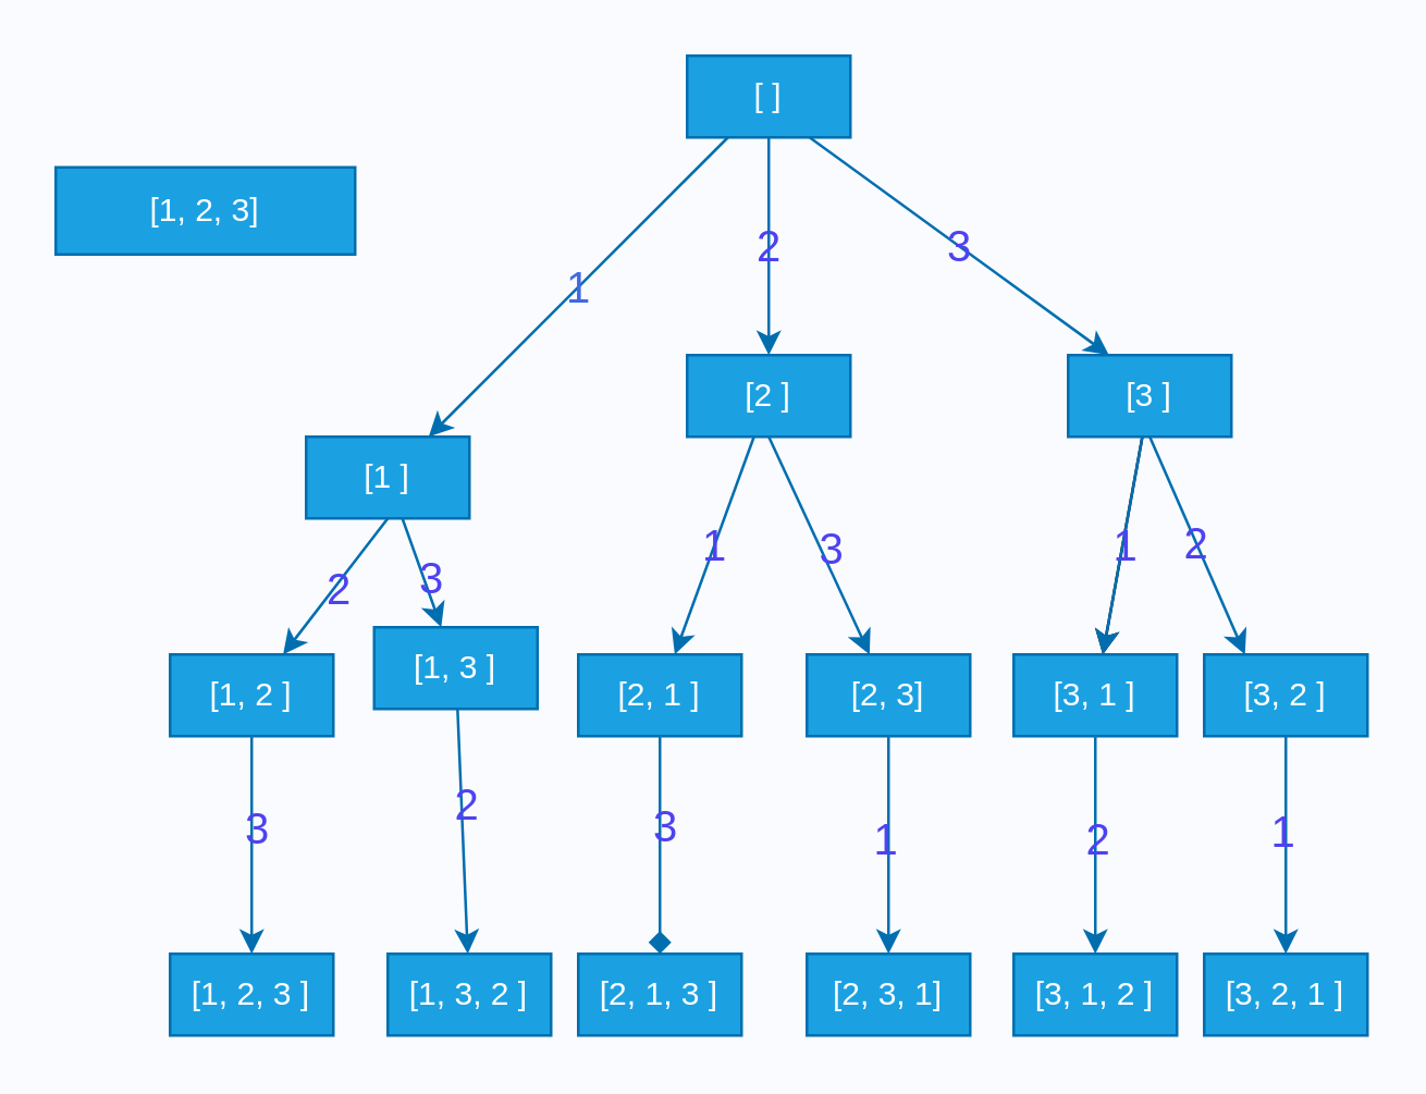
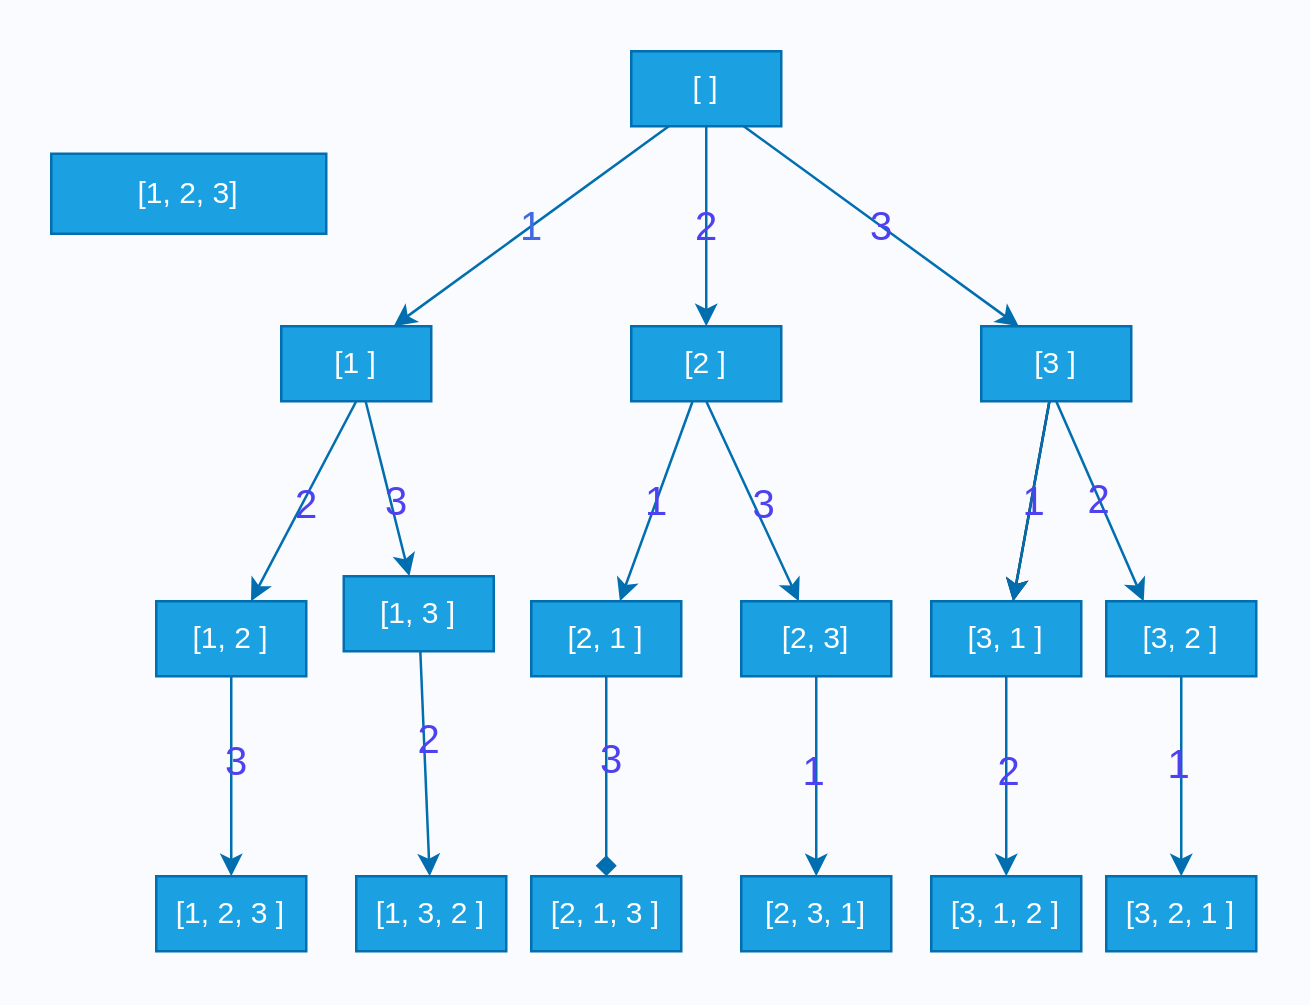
  <mxCell id="0" />
  <mxCell id="1" parent="0" />
  <mxCell id="2" value="&lt;font style=&quot;font-size: 16px;&quot;&gt;2&lt;/font&gt;" style="edgeStyle=none;html=1;labelBackgroundColor=none;fillColor=#1ba1e2;strokeColor=#006EAF;fontSize=16;fontColor=#4e42f0;" parent="1" source="5" target="9" edge="1"><mxGeometry relative="1" as="geometry"><mxPoint as="offset" /></mxGeometry></mxCell>
  <mxCell id="3" value="&lt;font color=&quot;#4169e1&quot; style=&quot;font-size: 16px;&quot;&gt;1&lt;/font&gt;" style="edgeStyle=none;html=1;exitX=0.25;exitY=1;exitDx=0;exitDy=0;entryX=0.75;entryY=0;entryDx=0;entryDy=0;labelBackgroundColor=none;fillColor=#1ba1e2;strokeColor=#006EAF;spacing=2;fontSize=16;" parent="1" source="5" target="14" edge="1"><mxGeometry x="-0.0" relative="1" as="geometry"><mxPoint as="offset" /></mxGeometry></mxCell>
  <mxCell id="4" value="3" style="edgeStyle=none;html=1;exitX=0.75;exitY=1;exitDx=0;exitDy=0;entryX=0.25;entryY=0;entryDx=0;entryDy=0;labelBackgroundColor=none;fillColor=#1ba1e2;strokeColor=#006EAF;fontSize=16;fontColor=#4e42f0;" parent="1" source="5" target="20" edge="1"><mxGeometry relative="1" as="geometry" /></mxCell>
  <mxCell id="5" value="[ ]" style="text;strokeColor=#006EAF;align=center;fillColor=#1ba1e2;html=1;verticalAlign=middle;whiteSpace=wrap;rounded=0;labelBackgroundColor=none;fontColor=#ffffff;" parent="1" vertex="1"><mxGeometry x="252" y="20" width="60" height="30" as="geometry" /></mxCell>
  <mxCell id="6" value="1" style="edgeStyle=none;html=1;labelBackgroundColor=none;fillColor=#1ba1e2;strokeColor=#006EAF;fontSize=16;fontColor=#4e42f0;" parent="1" source="9" target="30" edge="1"><mxGeometry relative="1" as="geometry" /></mxCell>
  <mxCell id="7" style="edgeStyle=none;html=1;exitX=0.5;exitY=1;exitDx=0;exitDy=0;labelBackgroundColor=none;fillColor=#1ba1e2;strokeColor=#006EAF;" parent="1" source="9" target="33" edge="1"><mxGeometry relative="1" as="geometry" /></mxCell>
  <mxCell id="8" value="3" style="edgeLabel;html=1;align=center;verticalAlign=middle;resizable=0;points=[];labelBackgroundColor=none;fontSize=16;fontColor=#4e42f0;" parent="7" vertex="1" connectable="0"><mxGeometry x="0.033" y="3" relative="1" as="geometry"><mxPoint as="offset" /></mxGeometry></mxCell>
  <mxCell id="9" value="[2 ]" style="text;strokeColor=#006EAF;align=center;fillColor=#1ba1e2;html=1;verticalAlign=middle;whiteSpace=wrap;rounded=0;fontColor=#ffffff;labelBackgroundColor=none;" parent="1" vertex="1"><mxGeometry x="252" y="130" width="60" height="30" as="geometry" /></mxCell>
  <mxCell id="10" value="" style="edgeStyle=none;html=1;labelBackgroundColor=none;fillColor=#1ba1e2;strokeColor=#006EAF;" parent="1" source="14" target="24" edge="1"><mxGeometry relative="1" as="geometry" /></mxCell>
  <mxCell id="11" value="3" style="edgeLabel;html=1;align=center;verticalAlign=middle;resizable=0;points=[];labelBackgroundColor=none;fontSize=16;fontColor=#4e42f0;" parent="10" vertex="1" connectable="0"><mxGeometry x="0.135" y="2" relative="1" as="geometry"><mxPoint as="offset" /></mxGeometry></mxCell>
  <mxCell id="12" style="edgeStyle=none;html=1;exitX=0.5;exitY=1;exitDx=0;exitDy=0;labelBackgroundColor=none;fillColor=#1ba1e2;strokeColor=#006EAF;" parent="1" source="14" target="27" edge="1"><mxGeometry relative="1" as="geometry" /></mxCell>
  <mxCell id="13" value="2" style="edgeLabel;html=1;align=center;verticalAlign=middle;resizable=0;points=[];labelBackgroundColor=none;fontSize=16;fontColor=#4e42f0;" parent="12" vertex="1" connectable="0"><mxGeometry x="-0.011" y="1" relative="1" as="geometry"><mxPoint as="offset" /></mxGeometry></mxCell>
- <mxCell id="14" value="[1 ]" style="text;strokeColor=#006EAF;align=center;fillColor=#1ba1e2;html=1;verticalAlign=middle;whiteSpace=wrap;rounded=0;labelBackgroundColor=none;fontColor=#ffffff;" parent="1" vertex="1"><mxGeometry x="112" y="160" width="60" height="30" as="geometry" /></mxCell>
+ <mxCell id="14" value="[1 ]" style="text;strokeColor=#006EAF;align=center;fillColor=#1ba1e2;html=1;verticalAlign=middle;whiteSpace=wrap;rounded=0;labelBackgroundColor=none;fontColor=#ffffff;" parent="1" vertex="1"><mxGeometry x="112" y="130" width="60" height="30" as="geometry" /></mxCell>
  <mxCell id="15" value="" style="edgeStyle=none;html=1;labelBackgroundColor=none;" parent="1" source="20" target="36" edge="1"><mxGeometry relative="1" as="geometry" /></mxCell>
  <mxCell id="16" value="" style="edgeStyle=none;html=1;labelBackgroundColor=none;fillColor=#1ba1e2;strokeColor=#006EAF;" parent="1" source="20" target="36" edge="1"><mxGeometry relative="1" as="geometry" /></mxCell>
  <mxCell id="17" value="1" style="edgeLabel;html=1;align=center;verticalAlign=middle;resizable=0;points=[];labelBackgroundColor=none;fontSize=16;fontColor=#4e42f0;" parent="16" vertex="1" connectable="0"><mxGeometry x="-0.023" relative="1" as="geometry"><mxPoint as="offset" /></mxGeometry></mxCell>
  <mxCell id="18" style="edgeStyle=none;html=1;exitX=0.5;exitY=1;exitDx=0;exitDy=0;entryX=0.25;entryY=0;entryDx=0;entryDy=0;labelBackgroundColor=none;fillColor=#1ba1e2;strokeColor=#006EAF;" parent="1" source="20" target="39" edge="1"><mxGeometry relative="1" as="geometry" /></mxCell>
  <mxCell id="19" value="2" style="edgeLabel;html=1;align=center;verticalAlign=middle;resizable=0;points=[];labelBackgroundColor=none;fontSize=16;fontColor=#4e42f0;" parent="18" vertex="1" connectable="0"><mxGeometry x="-0.049" relative="1" as="geometry"><mxPoint as="offset" /></mxGeometry></mxCell>
  <mxCell id="20" value="[3 ]" style="text;strokeColor=#006EAF;align=center;fillColor=#1ba1e2;html=1;verticalAlign=middle;whiteSpace=wrap;rounded=0;labelBackgroundColor=none;fontColor=#ffffff;" parent="1" vertex="1"><mxGeometry x="392" y="130" width="60" height="30" as="geometry" /></mxCell>
  <mxCell id="21" value="[1, 2, 3]" style="whiteSpace=wrap;html=1;fillColor=#1ba1e2;fontColor=#ffffff;strokeColor=#006EAF;" parent="1" vertex="1"><mxGeometry x="20" y="61" width="110" height="32" as="geometry" /></mxCell>
  <mxCell id="22" value="" style="edgeStyle=none;html=1;labelBackgroundColor=none;fillColor=#1ba1e2;strokeColor=#006EAF;" parent="1" source="24" target="41" edge="1"><mxGeometry relative="1" as="geometry" /></mxCell>
  <mxCell id="23" value="2" style="edgeLabel;html=1;align=center;verticalAlign=middle;resizable=0;points=[];labelBackgroundColor=none;fontSize=16;fontColor=#4e42f0;" parent="22" vertex="1" connectable="0"><mxGeometry x="-0.225" y="1" relative="1" as="geometry"><mxPoint as="offset" /></mxGeometry></mxCell>
  <mxCell id="24" value="[1, 3 ]" style="text;strokeColor=#006EAF;align=center;fillColor=#1ba1e2;html=1;verticalAlign=middle;whiteSpace=wrap;rounded=0;labelBackgroundColor=none;fontColor=#ffffff;" parent="1" vertex="1"><mxGeometry x="137" y="230" width="60" height="30" as="geometry" /></mxCell>
  <mxCell id="25" value="" style="edgeStyle=none;html=1;labelBackgroundColor=none;fillColor=#1ba1e2;strokeColor=#006EAF;" parent="1" source="27" target="40" edge="1"><mxGeometry relative="1" as="geometry" /></mxCell>
  <mxCell id="26" value="3" style="edgeLabel;html=1;align=center;verticalAlign=middle;resizable=0;points=[];labelBackgroundColor=none;fontSize=16;fontColor=#4e42f0;" parent="25" vertex="1" connectable="0"><mxGeometry x="-0.175" y="1" relative="1" as="geometry"><mxPoint as="offset" /></mxGeometry></mxCell>
  <mxCell id="27" value="[1, 2 ]" style="text;strokeColor=#006EAF;align=center;fillColor=#1ba1e2;html=1;verticalAlign=middle;whiteSpace=wrap;rounded=0;labelBackgroundColor=none;fontColor=#ffffff;" parent="1" vertex="1"><mxGeometry x="62" y="240" width="60" height="30" as="geometry" /></mxCell>
  <mxCell id="28" value="" style="edgeStyle=none;html=1;labelBackgroundColor=none;fillColor=#1ba1e2;strokeColor=#006EAF;endArrow=diamond;" parent="1" source="30" target="42" edge="1"><mxGeometry relative="1" as="geometry" /></mxCell>
  <mxCell id="29" value="3" style="edgeLabel;html=1;align=center;verticalAlign=middle;resizable=0;points=[];labelBackgroundColor=none;fontSize=16;fontColor=#4e42f0;" parent="28" vertex="1" connectable="0"><mxGeometry x="-0.2" y="1" relative="1" as="geometry"><mxPoint as="offset" /></mxGeometry></mxCell>
  <mxCell id="30" value="[2, 1 ]" style="text;strokeColor=#006EAF;align=center;fillColor=#1ba1e2;html=1;verticalAlign=middle;whiteSpace=wrap;rounded=0;labelBackgroundColor=none;fontColor=#ffffff;" parent="1" vertex="1"><mxGeometry x="212" y="240" width="60" height="30" as="geometry" /></mxCell>
  <mxCell id="31" value="" style="edgeStyle=none;html=1;labelBackgroundColor=none;fillColor=#1ba1e2;strokeColor=#006EAF;" parent="1" source="33" target="43" edge="1"><mxGeometry relative="1" as="geometry" /></mxCell>
  <mxCell id="32" value="1" style="edgeLabel;html=1;align=center;verticalAlign=middle;resizable=0;points=[];labelBackgroundColor=none;fontSize=16;fontColor=#4e42f0;" parent="31" vertex="1" connectable="0"><mxGeometry x="-0.075" y="-2" relative="1" as="geometry"><mxPoint as="offset" /></mxGeometry></mxCell>
  <mxCell id="33" value="[2, 3]" style="text;strokeColor=#006EAF;align=center;fillColor=#1ba1e2;html=1;verticalAlign=middle;whiteSpace=wrap;rounded=0;labelBackgroundColor=none;fontColor=#ffffff;" parent="1" vertex="1"><mxGeometry x="296" y="240" width="60" height="30" as="geometry" /></mxCell>
  <mxCell id="34" value="" style="edgeStyle=none;html=1;labelBackgroundColor=none;fillColor=#1ba1e2;strokeColor=#006EAF;" parent="1" source="36" target="44" edge="1"><mxGeometry relative="1" as="geometry" /></mxCell>
  <mxCell id="35" value="2" style="edgeLabel;html=1;align=center;verticalAlign=middle;resizable=0;points=[];labelBackgroundColor=none;fontSize=16;fontColor=#4e42f0;" parent="34" vertex="1" connectable="0"><mxGeometry x="-0.075" relative="1" as="geometry"><mxPoint as="offset" /></mxGeometry></mxCell>
  <mxCell id="36" value="[3, 1 ]" style="text;strokeColor=#006EAF;align=center;fillColor=#1ba1e2;html=1;verticalAlign=middle;whiteSpace=wrap;rounded=0;labelBackgroundColor=none;fontColor=#ffffff;" parent="1" vertex="1"><mxGeometry x="372" y="240" width="60" height="30" as="geometry" /></mxCell>
  <mxCell id="37" value="" style="edgeStyle=none;html=1;labelBackgroundColor=none;fillColor=#1ba1e2;strokeColor=#006EAF;" parent="1" source="39" target="45" edge="1"><mxGeometry relative="1" as="geometry" /></mxCell>
  <mxCell id="38" value="1" style="edgeLabel;html=1;align=center;verticalAlign=middle;resizable=0;points=[];labelBackgroundColor=none;fontSize=16;fontColor=#4e42f0;" parent="37" vertex="1" connectable="0"><mxGeometry x="-0.15" y="-2" relative="1" as="geometry"><mxPoint as="offset" /></mxGeometry></mxCell>
  <mxCell id="39" value="[3, 2 ]" style="text;strokeColor=#006EAF;align=center;fillColor=#1ba1e2;html=1;verticalAlign=middle;whiteSpace=wrap;rounded=0;labelBackgroundColor=none;fontColor=#ffffff;" parent="1" vertex="1"><mxGeometry x="442" y="240" width="60" height="30" as="geometry" /></mxCell>
  <mxCell id="40" value="[1, 2, 3 ]" style="text;strokeColor=#006EAF;align=center;fillColor=#1ba1e2;html=1;verticalAlign=middle;whiteSpace=wrap;rounded=0;labelBackgroundColor=none;fontColor=#ffffff;" parent="1" vertex="1"><mxGeometry x="62" y="350" width="60" height="30" as="geometry" /></mxCell>
  <mxCell id="41" value="[1, 3, 2 ]" style="text;strokeColor=#006EAF;align=center;fillColor=#1ba1e2;html=1;verticalAlign=middle;whiteSpace=wrap;rounded=0;labelBackgroundColor=none;fontColor=#ffffff;" parent="1" vertex="1"><mxGeometry x="142" y="350" width="60" height="30" as="geometry" /></mxCell>
  <mxCell id="42" value="[2, 1, 3 ]" style="text;strokeColor=#006EAF;align=center;fillColor=#1ba1e2;html=1;verticalAlign=middle;whiteSpace=wrap;rounded=0;labelBackgroundColor=none;fontColor=#ffffff;" parent="1" vertex="1"><mxGeometry x="212" y="350" width="60" height="30" as="geometry" /></mxCell>
  <mxCell id="43" value="[2, 3, 1]" style="text;strokeColor=#006EAF;align=center;fillColor=#1ba1e2;html=1;verticalAlign=middle;whiteSpace=wrap;rounded=0;labelBackgroundColor=none;fontColor=#ffffff;" parent="1" vertex="1"><mxGeometry x="296" y="350" width="60" height="30" as="geometry" /></mxCell>
  <mxCell id="44" value="[3, 1, 2 ]" style="text;strokeColor=#006EAF;align=center;fillColor=#1ba1e2;html=1;verticalAlign=middle;whiteSpace=wrap;rounded=0;labelBackgroundColor=none;fontColor=#ffffff;" parent="1" vertex="1"><mxGeometry x="372" y="350" width="60" height="30" as="geometry" /></mxCell>
  <mxCell id="45" value="[3, 2, 1 ]" style="text;strokeColor=#006EAF;align=center;fillColor=#1ba1e2;html=1;verticalAlign=middle;whiteSpace=wrap;rounded=0;labelBackgroundColor=none;fontColor=#ffffff;" parent="1" vertex="1"><mxGeometry x="442" y="350" width="60" height="30" as="geometry" /></mxCell>
